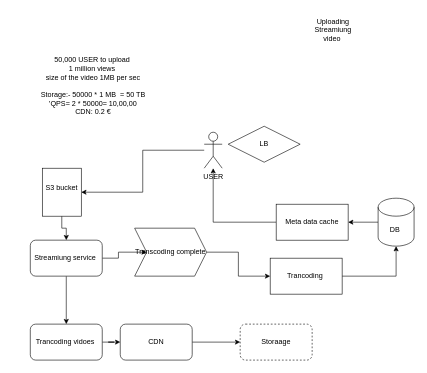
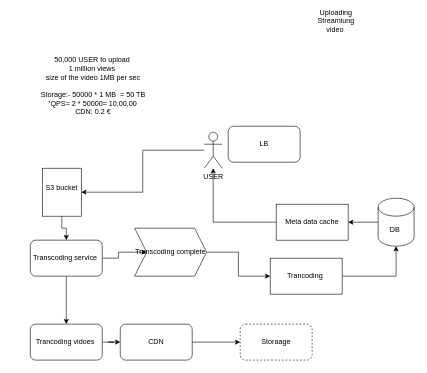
  <mxCell id="0" />
  <mxCell id="1" parent="0" />
  <mxCell id="2" value="50,000 USER to upload&amp;nbsp;&lt;div&gt;1 million views&amp;nbsp;&lt;/div&gt;&lt;div&gt;size of the video 1MB per sec&lt;/div&gt;&lt;div&gt;&lt;br&gt;&lt;/div&gt;&lt;div&gt;Storage:- 50000 * 1 MB&amp;nbsp; = 50 TB&lt;/div&gt;&lt;div&gt;'QPS= 2 * 50000= 10,00,00&lt;/div&gt;&lt;div&gt;CDN: 0.2 €&lt;/div&gt;&lt;div&gt;&lt;br&gt;&lt;/div&gt;" style="text;html=1;align=center;verticalAlign=middle;whiteSpace=wrap;rounded=0;" vertex="1" parent="1"><mxGeometry x="20" y="60" width="270" height="180" as="geometry" /></mxCell>
  <mxCell id="3" style="edgeStyle=orthogonalEdgeStyle;rounded=0;orthogonalLoop=1;jettySize=auto;html=1;" edge="1" parent="1" source="4" target="7"><mxGeometry relative="1" as="geometry"><mxPoint x="200" y="340" as="targetPoint" /></mxGeometry></mxCell>
  <mxCell id="4" value="USER" style="shape=umlActor;verticalLabelPosition=bottom;verticalAlign=top;html=1;outlineConnect=0;" vertex="1" parent="1"><mxGeometry x="340" y="220" width="30" height="60" as="geometry" /></mxCell>
- <mxCell id="5" value="Uploading&lt;div&gt;Streamiung video&amp;nbsp;&lt;/div&gt;" style="text;html=1;align=center;verticalAlign=middle;whiteSpace=wrap;rounded=0;" vertex="1" parent="1"><mxGeometry x="525" y="35" width="60" height="30" as="geometry" /></mxCell>
+ <mxCell id="5" value="Uploading&lt;div&gt;Streamiung video&amp;nbsp;&lt;/div&gt;" style="text;html=1;align=center;verticalAlign=middle;whiteSpace=wrap;rounded=0;" vertex="1" parent="1"><mxGeometry x="530" y="20" width="60" height="30" as="geometry" /></mxCell>
  <mxCell id="6" style="edgeStyle=orthogonalEdgeStyle;rounded=0;orthogonalLoop=1;jettySize=auto;html=1;" edge="1" parent="1" source="7" target="10"><mxGeometry relative="1" as="geometry"><mxPoint x="110" y="430" as="targetPoint" /></mxGeometry></mxCell>
  <mxCell id="7" value="S3 bucket&lt;div&gt;&lt;br&gt;&lt;/div&gt;" style="whiteSpace=wrap;html=1;aspect=fixed;" vertex="1" parent="1"><mxGeometry x="70" y="280" width="65" height="80" as="geometry" /></mxCell>
  <mxCell id="8" value="" style="edgeStyle=orthogonalEdgeStyle;rounded=0;orthogonalLoop=1;jettySize=auto;html=1;" edge="1" parent="1" source="10" target="12"><mxGeometry relative="1" as="geometry" /></mxCell>
  <mxCell id="9" style="edgeStyle=orthogonalEdgeStyle;rounded=0;orthogonalLoop=1;jettySize=auto;html=1;entryX=0;entryY=0.5;entryDx=0;entryDy=0;" edge="1" parent="1" source="10" target="16"><mxGeometry relative="1" as="geometry" /></mxCell>
- <mxCell id="10" value="Streamiung service&amp;nbsp;" style="rounded=1;whiteSpace=wrap;html=1;" vertex="1" parent="1"><mxGeometry x="50" y="400" width="120" height="60" as="geometry" /></mxCell>
+ <mxCell id="10" value="Transcoding service&amp;nbsp;" style="rounded=1;whiteSpace=wrap;html=1;" vertex="1" parent="1"><mxGeometry x="50" y="400" width="120" height="60" as="geometry" /></mxCell>
  <mxCell id="11" style="edgeStyle=orthogonalEdgeStyle;rounded=0;orthogonalLoop=1;jettySize=auto;html=1;" edge="1" parent="1" source="12" target="14"><mxGeometry relative="1" as="geometry"><mxPoint x="260" y="570" as="targetPoint" /></mxGeometry></mxCell>
  <mxCell id="12" value="Trancoding vidoes&amp;nbsp;" style="whiteSpace=wrap;html=1;rounded=1;" vertex="1" parent="1"><mxGeometry x="50" y="540" width="120" height="60" as="geometry" /></mxCell>
  <mxCell id="13" value="" style="edgeStyle=orthogonalEdgeStyle;rounded=0;orthogonalLoop=1;jettySize=auto;html=1;" edge="1" parent="1" source="14" target="24"><mxGeometry relative="1" as="geometry" /></mxCell>
  <mxCell id="14" value="CDN" style="rounded=1;whiteSpace=wrap;html=1;" vertex="1" parent="1"><mxGeometry x="200" y="540" width="120" height="60" as="geometry" /></mxCell>
  <mxCell id="15" value="" style="edgeStyle=orthogonalEdgeStyle;rounded=0;orthogonalLoop=1;jettySize=auto;html=1;" edge="1" parent="1" source="16" target="18"><mxGeometry relative="1" as="geometry" /></mxCell>
  <mxCell id="16" value="Transcoding complete" style="shape=step;perimeter=stepPerimeter;whiteSpace=wrap;html=1;fixedSize=1;" vertex="1" parent="1"><mxGeometry x="224" y="380" width="120" height="80" as="geometry" /></mxCell>
  <mxCell id="17" value="" style="edgeStyle=orthogonalEdgeStyle;rounded=0;orthogonalLoop=1;jettySize=auto;html=1;" edge="1" parent="1" source="18" target="20"><mxGeometry relative="1" as="geometry"><mxPoint x="510" y="350" as="targetPoint" /></mxGeometry></mxCell>
  <mxCell id="18" value="Trancoding&amp;nbsp;" style="whiteSpace=wrap;html=1;" vertex="1" parent="1"><mxGeometry x="450" y="430" width="120" height="60" as="geometry" /></mxCell>
  <mxCell id="19" value="" style="edgeStyle=orthogonalEdgeStyle;rounded=0;orthogonalLoop=1;jettySize=auto;html=1;" edge="1" parent="1" source="20" target="22"><mxGeometry relative="1" as="geometry" /></mxCell>
  <mxCell id="20" value="DB&amp;nbsp;" style="shape=cylinder3;whiteSpace=wrap;html=1;boundedLbl=1;backgroundOutline=1;size=15;" vertex="1" parent="1"><mxGeometry x="630" y="330" width="60" height="80" as="geometry" /></mxCell>
  <mxCell id="21" style="edgeStyle=orthogonalEdgeStyle;rounded=0;orthogonalLoop=1;jettySize=auto;html=1;" edge="1" parent="1" source="22" target="4"><mxGeometry relative="1" as="geometry" /></mxCell>
  <mxCell id="22" value="Meta data cache" style="whiteSpace=wrap;html=1;" vertex="1" parent="1"><mxGeometry x="460" y="340" width="120" height="60" as="geometry" /></mxCell>
- <mxCell id="23" value="LB" style="rhombus;whiteSpace=wrap;html=1;" vertex="1" parent="1"><mxGeometry x="380" y="210" width="120" height="60" as="geometry" /></mxCell>
+ <mxCell id="23" value="LB" style="rounded=1;whiteSpace=wrap;html=1;" vertex="1" parent="1"><mxGeometry x="380" y="210" width="120" height="60" as="geometry" /></mxCell>
  <mxCell id="24" value="Storaage" style="whiteSpace=wrap;html=1;rounded=1;dashed=1;" vertex="1" parent="1"><mxGeometry x="400" y="540" width="120" height="60" as="geometry" /></mxCell>
